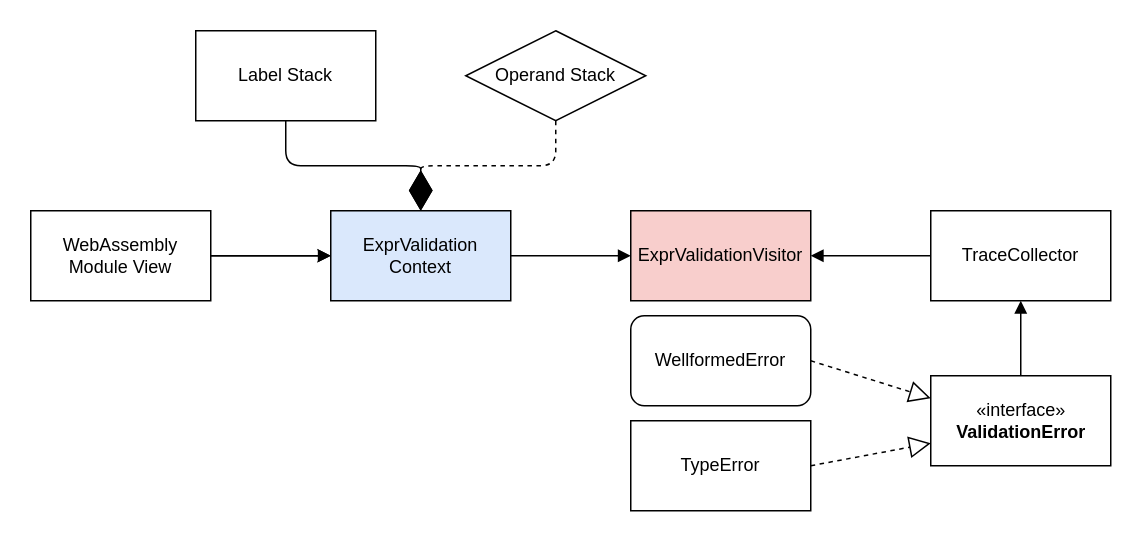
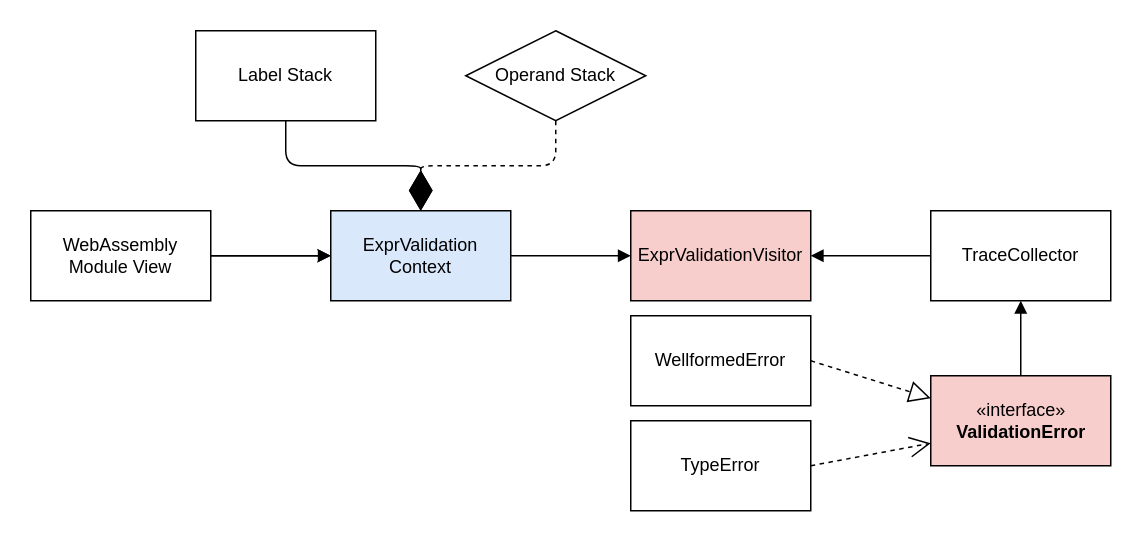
  <mxCell id="0" />
  <mxCell id="1" parent="0" />
  <mxCell id="2" value="" style="edgeStyle=orthogonalEdgeStyle;rounded=0;orthogonalLoop=1;jettySize=auto;html=1;" edge="1" parent="1" source="3" target="6"><mxGeometry relative="1" as="geometry" /></mxCell>
  <mxCell id="3" value="&lt;div&gt;WebAssembly&lt;/div&gt;&lt;div&gt;Module View&lt;br&gt;&lt;/div&gt;" style="rounded=0;whiteSpace=wrap;html=1;" vertex="1" parent="1"><mxGeometry x="20" y="140" width="120" height="60" as="geometry" /></mxCell>
  <mxCell id="4" value="&lt;span class=&quot;pl-c&quot;&gt;ExprValidationVisitor &lt;/span&gt;" style="rounded=0;whiteSpace=wrap;html=1;fillColor=#f8cecc;" vertex="1" parent="1"><mxGeometry x="420" y="140" width="120" height="60" as="geometry" /></mxCell>
  <mxCell id="5" value="" style="endArrow=block;endFill=1;html=1;edgeStyle=orthogonalEdgeStyle;align=left;verticalAlign=top;exitX=1;exitY=0.5;exitDx=0;exitDy=0;" edge="1" parent="1" source="3"><mxGeometry x="-1" y="-76" relative="1" as="geometry"><mxPoint x="150" y="340" as="sourcePoint" /><mxPoint x="220" y="170" as="targetPoint" /><mxPoint x="-30" y="-6" as="offset" /></mxGeometry></mxCell>
  <mxCell id="6" value="&lt;div&gt;&lt;span class=&quot;pl-en&quot;&gt;ExprValidation&lt;/span&gt;&lt;/div&gt;&lt;div&gt;&lt;span class=&quot;pl-en&quot;&gt;Context&lt;/span&gt;&lt;/div&gt; " style="rounded=0;whiteSpace=wrap;html=1;fillColor=#dae8fc;" vertex="1" parent="1"><mxGeometry x="220" y="140" width="120" height="60" as="geometry" /></mxCell>
  <mxCell id="7" value="Operand Stack" style="rhombus;whiteSpace=wrap;html=1;" vertex="1" parent="1"><mxGeometry x="310" y="20" width="120" height="60" as="geometry" /></mxCell>
  <mxCell id="8" value="Label Stack" style="rounded=0;whiteSpace=wrap;html=1;" vertex="1" parent="1"><mxGeometry x="130" y="20" width="120" height="60" as="geometry" /></mxCell>
  <mxCell id="9" value="" style="endArrow=diamondThin;endFill=1;endSize=24;html=1;entryX=0.5;entryY=0;entryDx=0;entryDy=0;exitX=0.5;exitY=1;exitDx=0;exitDy=0;dashed=1;" edge="1" parent="1" source="7" target="6"><mxGeometry width="160" relative="1" as="geometry"><mxPoint x="180" y="300" as="sourcePoint" /><mxPoint x="340" y="300" as="targetPoint" /><Array as="points"><mxPoint x="370" y="110" /><mxPoint x="280" y="110" /></Array></mxGeometry></mxCell>
  <mxCell id="10" value="" style="endArrow=diamondThin;endFill=1;endSize=24;html=1;exitX=0.5;exitY=1;exitDx=0;exitDy=0;entryX=0.5;entryY=0;entryDx=0;entryDy=0;" edge="1" parent="1" source="8" target="6"><mxGeometry width="160" relative="1" as="geometry"><mxPoint x="430" y="320" as="sourcePoint" /><mxPoint x="590" y="320" as="targetPoint" /><Array as="points"><mxPoint x="190" y="110" /><mxPoint x="280" y="110" /></Array></mxGeometry></mxCell>
  <mxCell id="11" value="" style="endArrow=block;endFill=1;html=1;edgeStyle=orthogonalEdgeStyle;align=left;verticalAlign=top;exitX=1;exitY=0.5;exitDx=0;exitDy=0;entryX=0;entryY=0.5;entryDx=0;entryDy=0;" edge="1" parent="1" source="6" target="4"><mxGeometry x="-1" y="-76" relative="1" as="geometry"><mxPoint x="150" y="180" as="sourcePoint" /><mxPoint x="230" y="180" as="targetPoint" /><mxPoint x="-30" y="-6" as="offset" /></mxGeometry></mxCell>
  <mxCell id="12" value="TraceCollector" style="rounded=0;whiteSpace=wrap;html=1;" vertex="1" parent="1"><mxGeometry x="620" y="140" width="120" height="60" as="geometry" /></mxCell>
  <mxCell id="13" value="" style="endArrow=block;endFill=1;html=1;edgeStyle=orthogonalEdgeStyle;align=left;verticalAlign=top;entryX=1;entryY=0.5;entryDx=0;entryDy=0;" edge="1" parent="1" source="12" target="4"><mxGeometry x="-1" y="-76" relative="1" as="geometry"><mxPoint x="350" y="180" as="sourcePoint" /><mxPoint x="430" y="180" as="targetPoint" /><mxPoint x="-30" y="-6" as="offset" /></mxGeometry></mxCell>
- <mxCell id="14" value="«interface»&lt;br&gt;&lt;b&gt;ValidationError&lt;/b&gt;" style="html=1;" vertex="1" parent="1"><mxGeometry x="620" y="250" width="120" height="60" as="geometry" /></mxCell>
+ <mxCell id="14" value="«interface»&lt;br&gt;&lt;b&gt;ValidationError&lt;/b&gt;" style="html=1;fillColor=#f8cecc;" vertex="1" parent="1"><mxGeometry x="620" y="250" width="120" height="60" as="geometry" /></mxCell>
  <mxCell id="15" value="" style="endArrow=block;endFill=1;html=1;edgeStyle=orthogonalEdgeStyle;align=left;verticalAlign=top;exitX=0.5;exitY=0;exitDx=0;exitDy=0;entryX=0.5;entryY=1;entryDx=0;entryDy=0;" edge="1" parent="1" source="14" target="12"><mxGeometry x="-1" y="-76" relative="1" as="geometry"><mxPoint x="490" y="260" as="sourcePoint" /><mxPoint x="490" y="210" as="targetPoint" /><mxPoint x="-30" y="-6" as="offset" /></mxGeometry></mxCell>
- <mxCell id="16" value="WellformedError" style="whiteSpace=wrap;html=1;rounded=1;" vertex="1" parent="1"><mxGeometry x="420" y="210" width="120" height="60" as="geometry" /></mxCell>
+ <mxCell id="16" value="WellformedError" style="rounded=0;whiteSpace=wrap;html=1;" vertex="1" parent="1"><mxGeometry x="420" y="210" width="120" height="60" as="geometry" /></mxCell>
  <mxCell id="17" value="TypeError" style="rounded=0;whiteSpace=wrap;html=1;" vertex="1" parent="1"><mxGeometry x="420" y="280" width="120" height="60" as="geometry" /></mxCell>
  <mxCell id="18" value="" style="endArrow=block;dashed=1;endFill=0;endSize=12;html=1;entryX=0;entryY=0.25;entryDx=0;entryDy=0;exitX=1;exitY=0.5;exitDx=0;exitDy=0;" edge="1" parent="1" source="16" target="14"><mxGeometry width="160" relative="1" as="geometry"><mxPoint x="450" y="460" as="sourcePoint" /><mxPoint x="610" y="460" as="targetPoint" /></mxGeometry></mxCell>
- <mxCell id="19" value="" style="endArrow=block;dashed=1;endFill=0;endSize=12;html=1;entryX=0;entryY=0.75;entryDx=0;entryDy=0;exitX=1;exitY=0.5;exitDx=0;exitDy=0;" edge="1" parent="1" source="17" target="14"><mxGeometry width="160" relative="1" as="geometry"><mxPoint x="550" y="250" as="sourcePoint" /><mxPoint x="630" y="275" as="targetPoint" /></mxGeometry></mxCell>
+ <mxCell id="19" value="" style="endArrow=open;dashed=1;endFill=0;endSize=12;html=1;entryX=0;entryY=0.75;entryDx=0;entryDy=0;exitX=1;exitY=0.5;exitDx=0;exitDy=0;" edge="1" parent="1" source="17" target="14"><mxGeometry width="160" relative="1" as="geometry"><mxPoint x="550" y="250" as="sourcePoint" /><mxPoint x="630" y="275" as="targetPoint" /></mxGeometry></mxCell>
